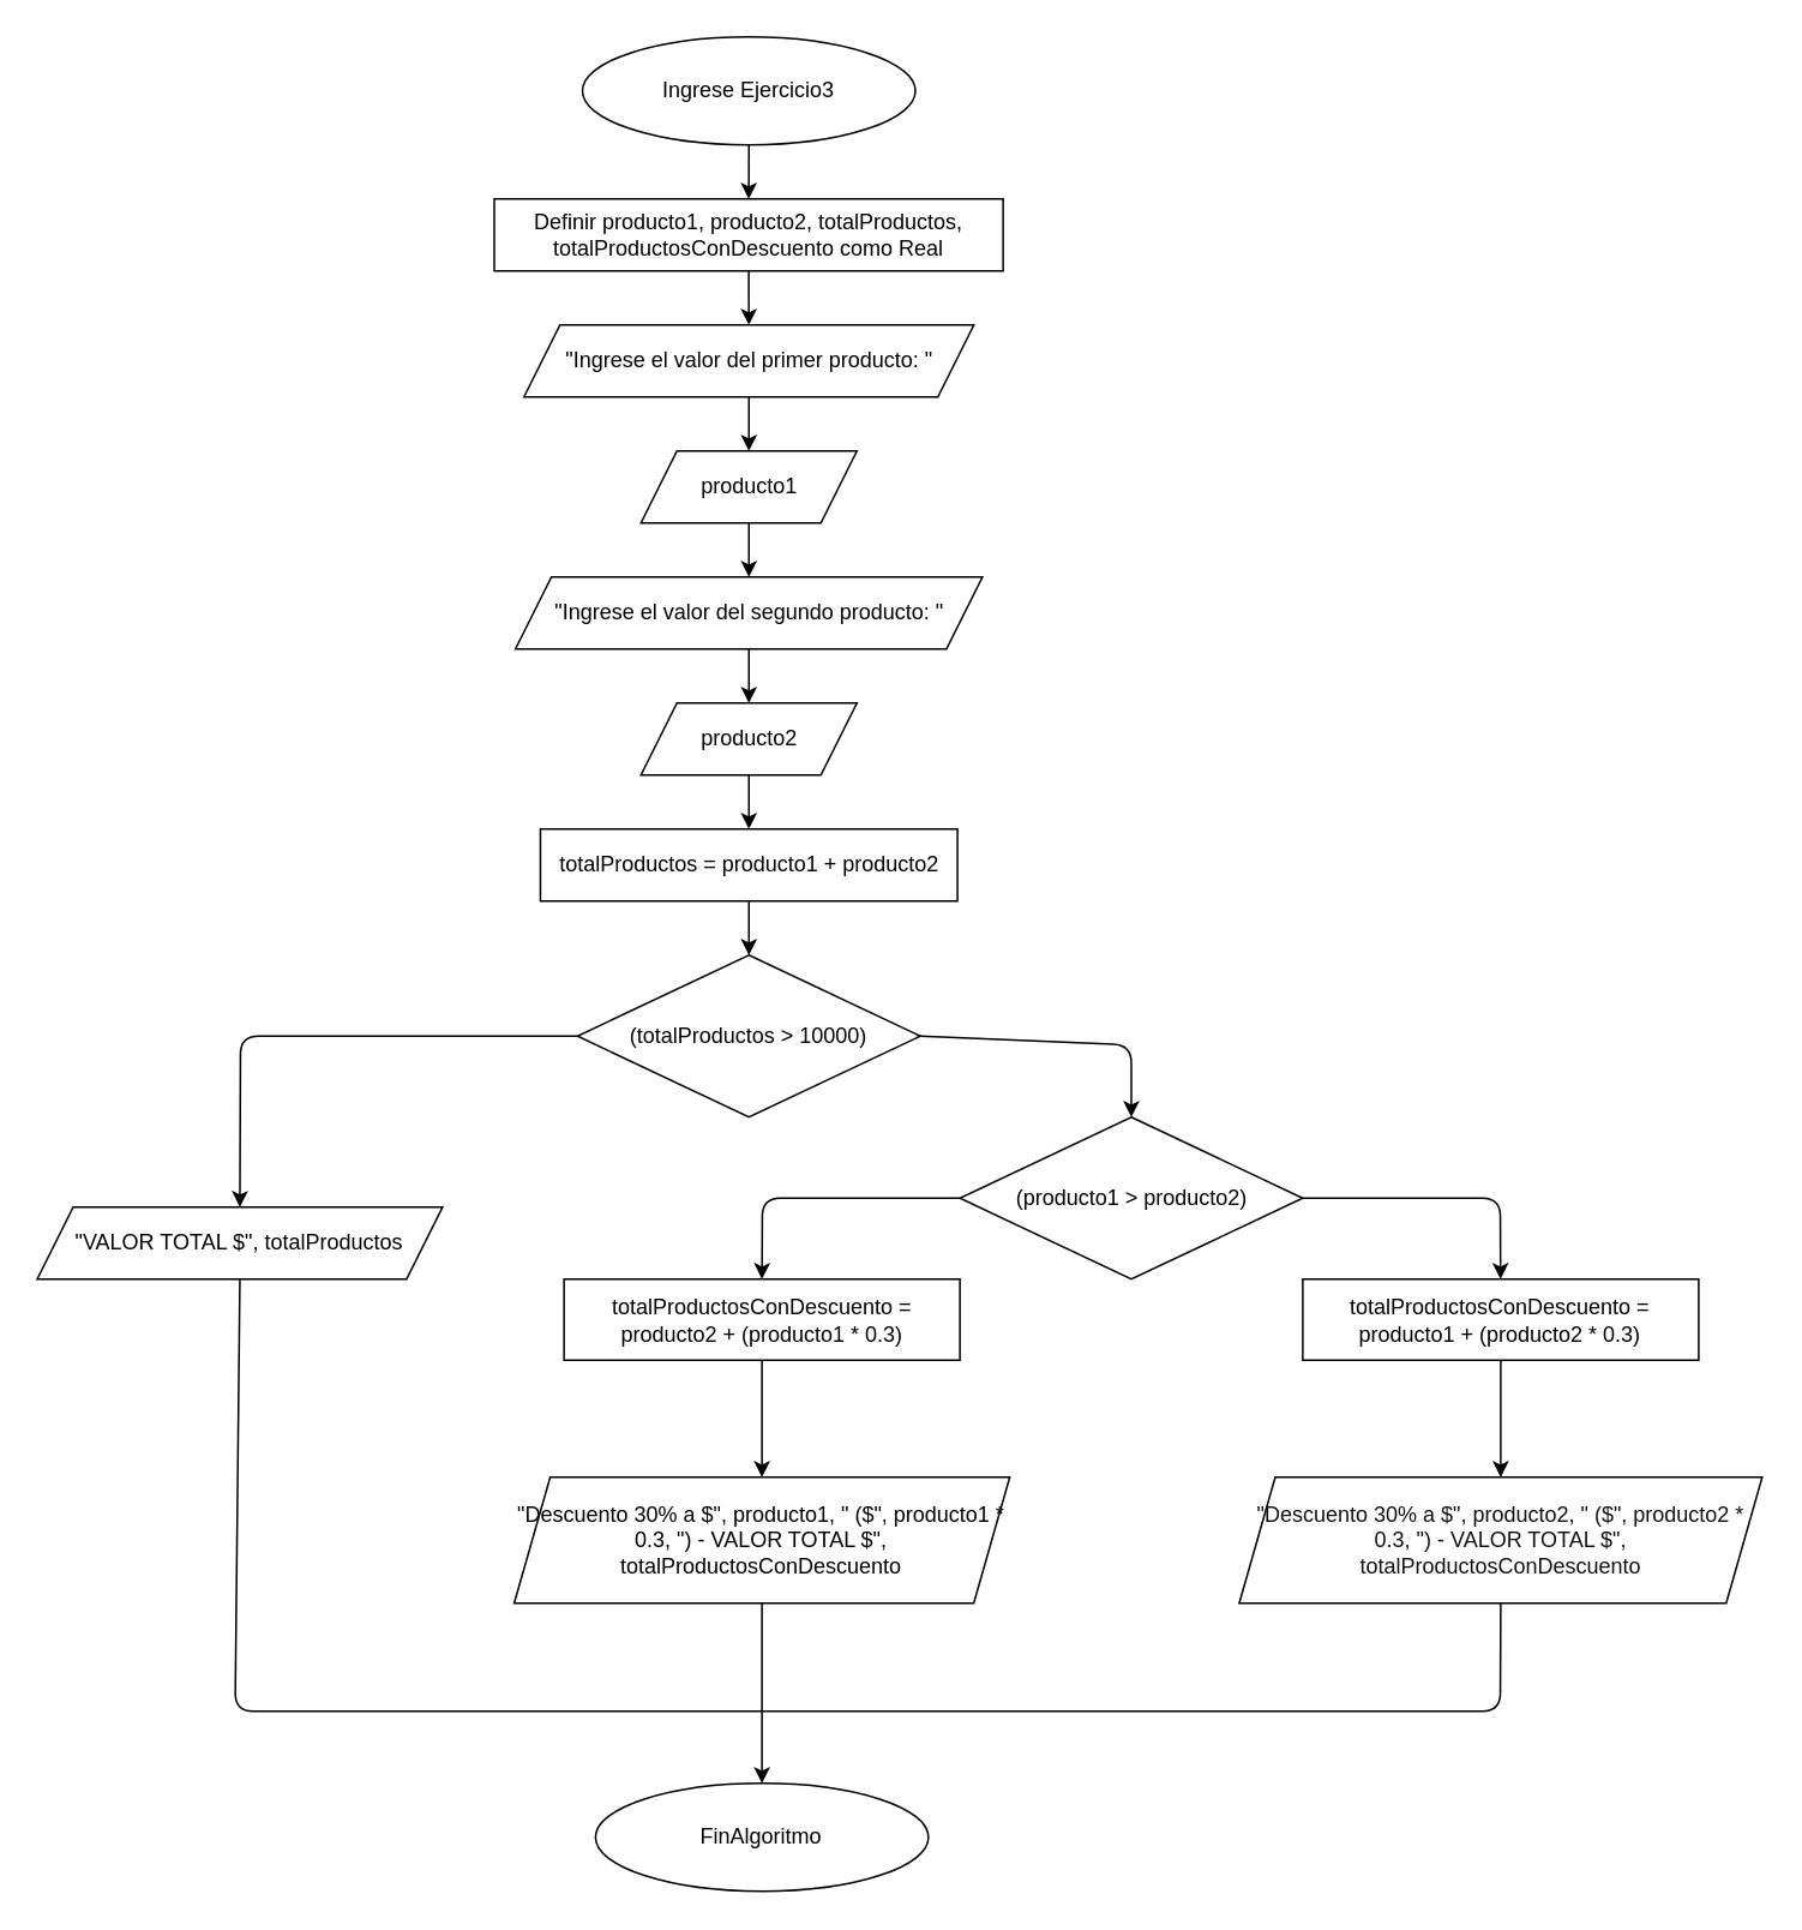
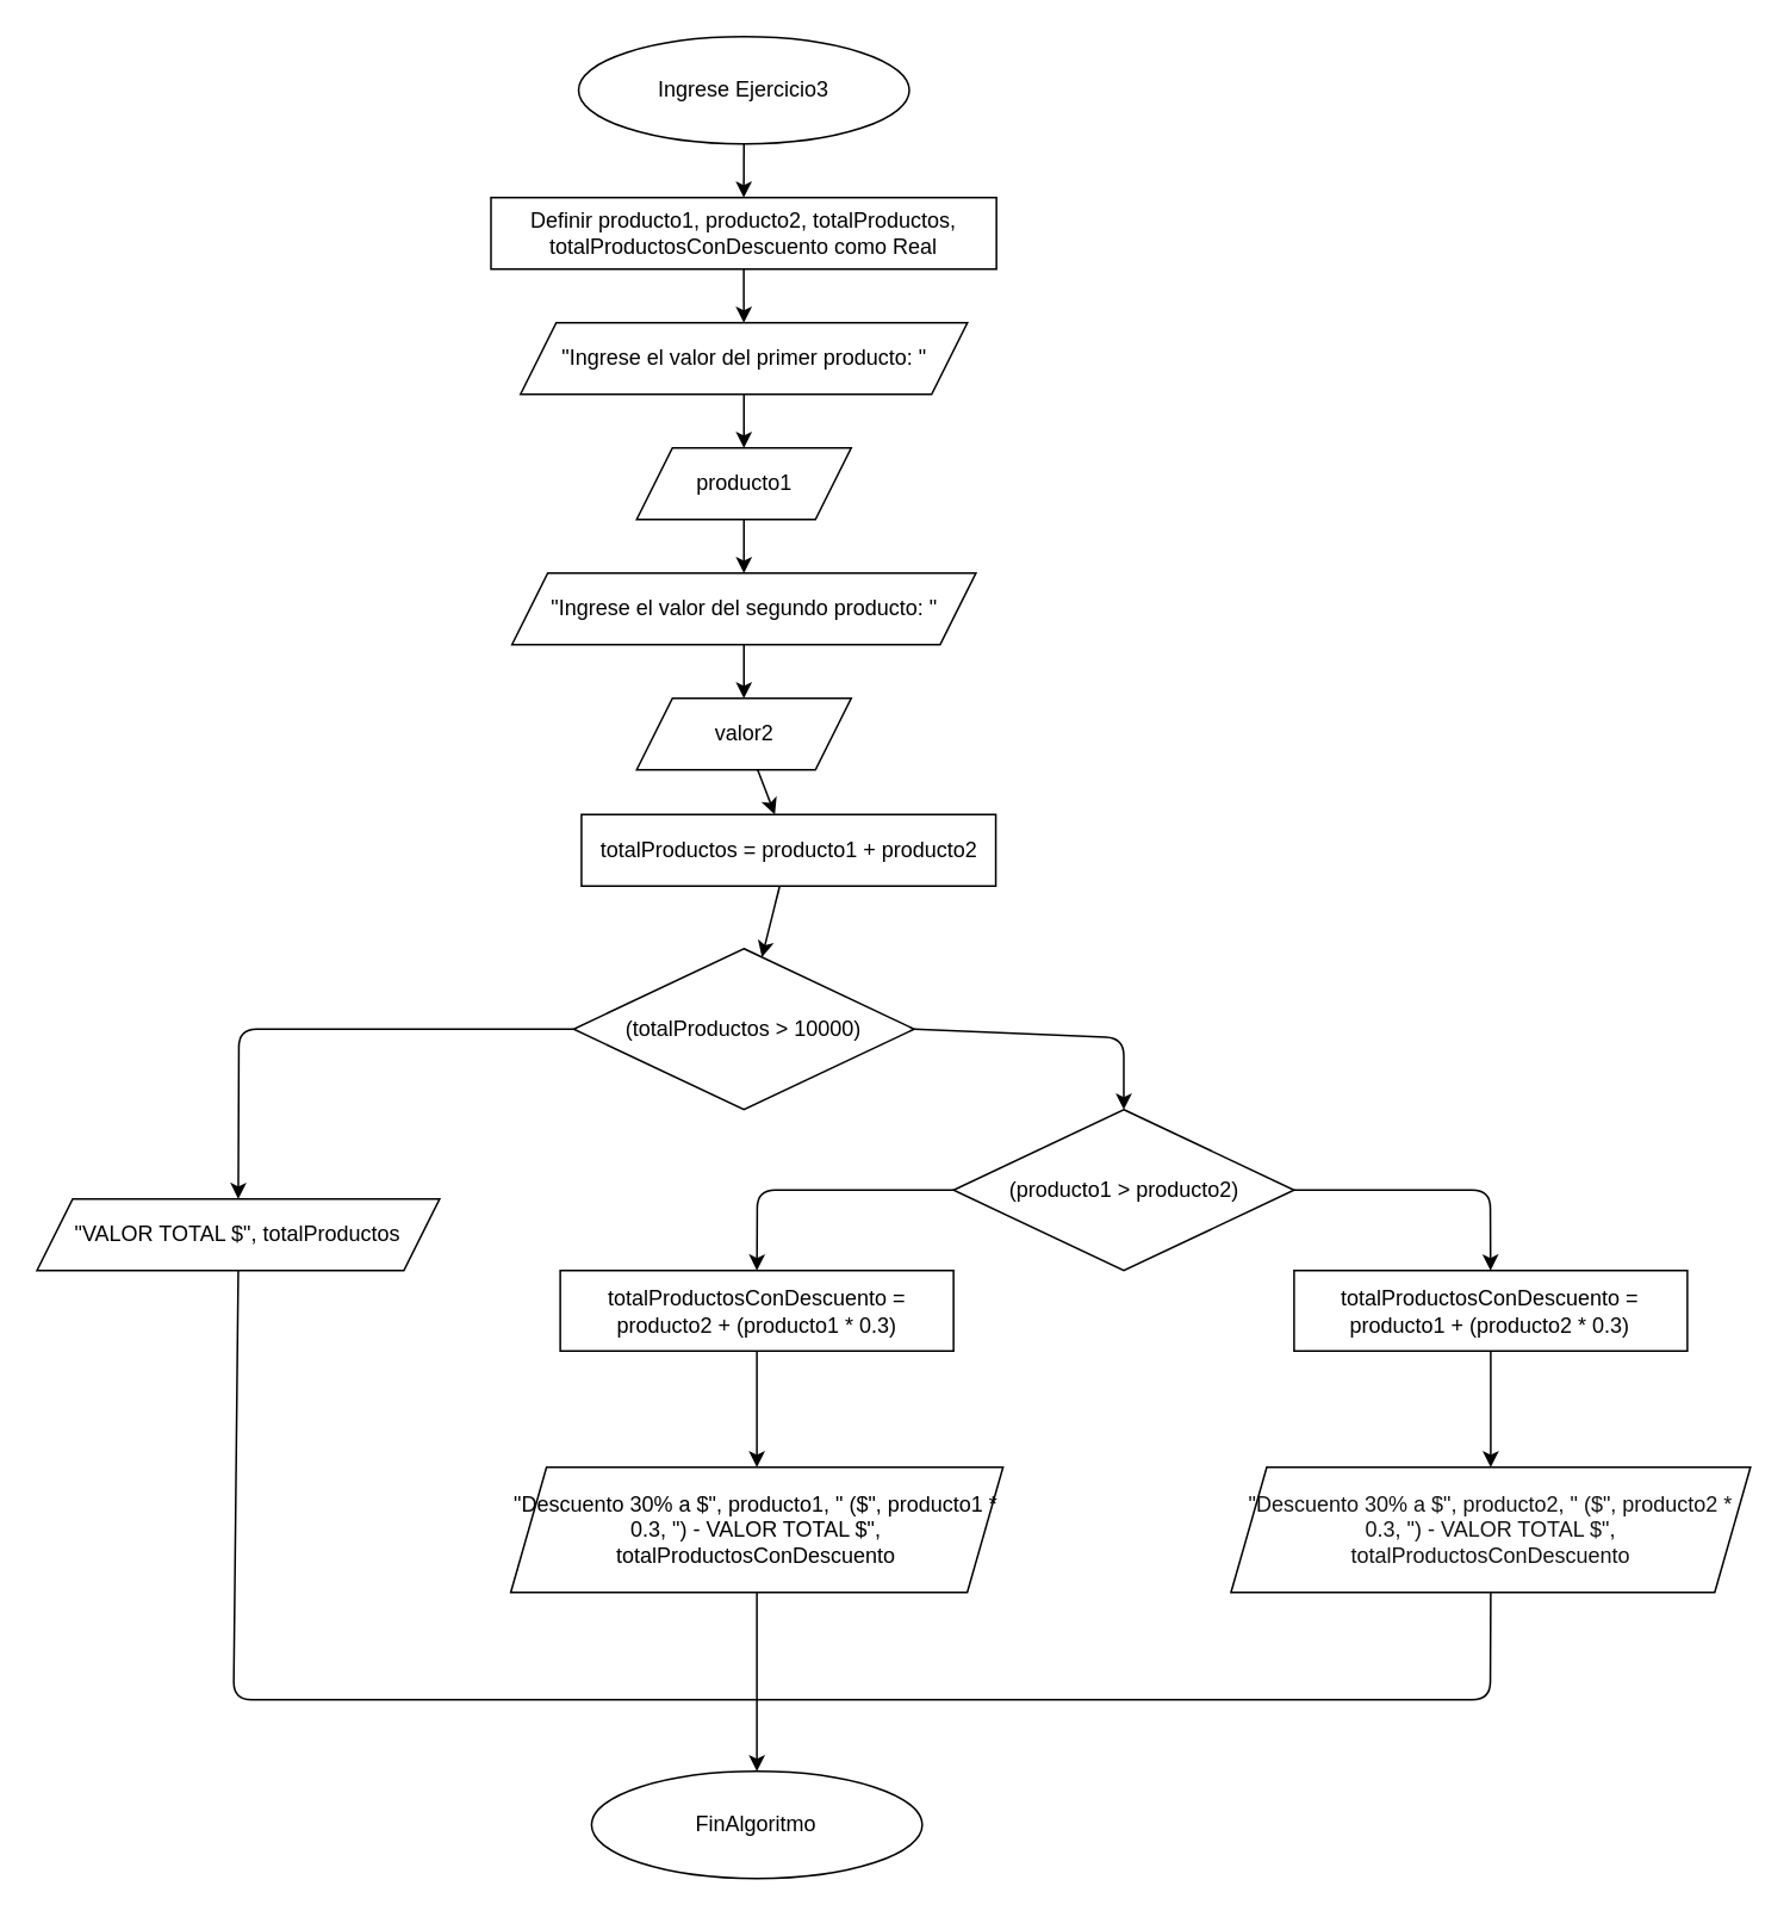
  <mxCell id="0" />
  <mxCell id="1" parent="0" />
  <mxCell id="2" value="" style="edgeStyle=none;html=1;" edge="1" parent="1" source="3" target="5"><mxGeometry relative="1" as="geometry" /></mxCell>
  <mxCell id="3" value="Ingrese Ejercicio3" style="ellipse;whiteSpace=wrap;html=1;" vertex="1" parent="1"><mxGeometry x="323" y="20" width="185" height="60" as="geometry" /></mxCell>
  <mxCell id="4" value="" style="edgeStyle=none;html=1;" edge="1" parent="1" source="5" target="7"><mxGeometry relative="1" as="geometry" /></mxCell>
  <mxCell id="5" value="Definir producto1, producto2, totalProductos, totalProductosConDescuento como Real" style="whiteSpace=wrap;html=1;" vertex="1" parent="1"><mxGeometry x="274" y="110" width="282.75" height="40" as="geometry" /></mxCell>
  <mxCell id="6" value="" style="edgeStyle=none;html=1;" edge="1" parent="1" source="7" target="9"><mxGeometry relative="1" as="geometry" /></mxCell>
  <mxCell id="7" value="&quot;Ingrese el valor del primer producto: &quot;" style="shape=parallelogram;perimeter=parallelogramPerimeter;whiteSpace=wrap;html=1;fixedSize=1;" vertex="1" parent="1"><mxGeometry x="290.5" y="180" width="250" height="40" as="geometry" /></mxCell>
  <mxCell id="8" value="" style="edgeStyle=none;html=1;" edge="1" parent="1" source="9" target="11"><mxGeometry relative="1" as="geometry" /></mxCell>
  <mxCell id="9" value="producto1" style="shape=parallelogram;perimeter=parallelogramPerimeter;whiteSpace=wrap;html=1;fixedSize=1;" vertex="1" parent="1"><mxGeometry x="355.5" y="250" width="120" height="40" as="geometry" /></mxCell>
  <mxCell id="10" value="" style="edgeStyle=none;html=1;" edge="1" parent="1" source="11" target="13"><mxGeometry relative="1" as="geometry" /></mxCell>
  <mxCell id="11" value="&quot;Ingrese el valor del segundo producto: &quot;" style="shape=parallelogram;perimeter=parallelogramPerimeter;whiteSpace=wrap;html=1;fixedSize=1;" vertex="1" parent="1"><mxGeometry x="285.75" y="320" width="259.5" height="40" as="geometry" /></mxCell>
  <mxCell id="12" value="" style="edgeStyle=none;html=1;" edge="1" parent="1" source="13" target="15"><mxGeometry relative="1" as="geometry" /></mxCell>
- <mxCell id="13" value="producto2" style="shape=parallelogram;perimeter=parallelogramPerimeter;whiteSpace=wrap;html=1;fixedSize=1;" vertex="1" parent="1"><mxGeometry x="355.5" y="390" width="120" height="40" as="geometry" /></mxCell>
+ <mxCell id="13" value="valor2" style="shape=parallelogram;perimeter=parallelogramPerimeter;whiteSpace=wrap;html=1;fixedSize=1;" vertex="1" parent="1"><mxGeometry x="355.5" y="390" width="120" height="40" as="geometry" /></mxCell>
  <mxCell id="14" value="" style="edgeStyle=none;html=1;" edge="1" parent="1" source="15" target="17"><mxGeometry relative="1" as="geometry" /></mxCell>
- <mxCell id="15" value="totalProductos = producto1 + producto2" style="whiteSpace=wrap;html=1;" vertex="1" parent="1"><mxGeometry x="299.63" y="460" width="231.75" height="40" as="geometry" /></mxCell>
+ <mxCell id="15" value="totalProductos = producto1 + producto2" style="whiteSpace=wrap;html=1;" vertex="1" parent="1"><mxGeometry x="324.63" y="455" width="231.75" height="40" as="geometry" /></mxCell>
  <mxCell id="16" value="" style="edgeStyle=none;html=1;exitX=1;exitY=0.5;exitDx=0;exitDy=0;entryX=0.5;entryY=0;entryDx=0;entryDy=0;" edge="1" parent="1" source="17" target="20"><mxGeometry relative="1" as="geometry"><Array as="points"><mxPoint x="628" y="580" /></Array></mxGeometry></mxCell>
  <mxCell id="17" value="(totalProductos &amp;gt; 10000)" style="rhombus;whiteSpace=wrap;html=1;" vertex="1" parent="1"><mxGeometry x="320.24" y="530" width="190.51" height="90" as="geometry" /></mxCell>
  <mxCell id="18" value="" style="edgeStyle=none;html=1;entryX=0.5;entryY=0;entryDx=0;entryDy=0;exitX=0;exitY=0.5;exitDx=0;exitDy=0;" edge="1" parent="1" source="20" target="24"><mxGeometry relative="1" as="geometry"><mxPoint x="418.255" y="710" as="targetPoint" /><Array as="points"><mxPoint x="423" y="665" /></Array></mxGeometry></mxCell>
  <mxCell id="19" value="" style="edgeStyle=none;html=1;exitX=1;exitY=0.5;exitDx=0;exitDy=0;" edge="1" parent="1" source="20" target="22"><mxGeometry relative="1" as="geometry"><Array as="points"><mxPoint x="833" y="665" /></Array></mxGeometry></mxCell>
  <mxCell id="20" value="(producto1 &amp;gt; producto2)" style="rhombus;whiteSpace=wrap;html=1;" vertex="1" parent="1"><mxGeometry x="532.75" y="620" width="190.51" height="90" as="geometry" /></mxCell>
  <mxCell id="21" value="" style="edgeStyle=none;html=1;" edge="1" parent="1" source="22" target="29"><mxGeometry relative="1" as="geometry" /></mxCell>
  <mxCell id="22" value="totalProductosConDescuento = producto1 + (producto2 * 0.3)" style="whiteSpace=wrap;html=1;" vertex="1" parent="1"><mxGeometry x="723.26" y="710" width="220" height="45" as="geometry" /></mxCell>
  <mxCell id="23" value="" style="edgeStyle=none;html=1;entryX=0.5;entryY=0;entryDx=0;entryDy=0;" edge="1" parent="1" source="24" target="28"><mxGeometry relative="1" as="geometry" /></mxCell>
  <mxCell id="24" value="totalProductosConDescuento = producto2 + (producto1 * 0.3)" style="whiteSpace=wrap;html=1;" vertex="1" parent="1"><mxGeometry x="312.75" y="710" width="220" height="45" as="geometry" /></mxCell>
  <mxCell id="25" value="FinAlgoritmo" style="ellipse;whiteSpace=wrap;html=1;" vertex="1" parent="1"><mxGeometry x="330.26" y="990" width="185" height="60" as="geometry" /></mxCell>
  <mxCell id="26" value="&quot;VALOR TOTAL $&quot;, totalProductos" style="shape=parallelogram;perimeter=parallelogramPerimeter;whiteSpace=wrap;html=1;fixedSize=1;" vertex="1" parent="1"><mxGeometry x="20" y="670" width="225.25" height="40" as="geometry" /></mxCell>
  <mxCell id="27" value="" style="endArrow=classic;html=1;exitX=0;exitY=0.5;exitDx=0;exitDy=0;entryX=0.5;entryY=0;entryDx=0;entryDy=0;" edge="1" parent="1" source="17" target="26"><mxGeometry width="50" height="50" relative="1" as="geometry"><mxPoint x="280" y="740" as="sourcePoint" /><mxPoint x="280" y="630" as="targetPoint" /><Array as="points"><mxPoint x="133" y="575" /></Array></mxGeometry></mxCell>
  <mxCell id="28" value="&quot;Descuento 30% a $&quot;, producto1, &quot; ($&quot;, producto1 * 0.3, &quot;) - VALOR TOTAL $&quot;, totalProductosConDescuento" style="shape=parallelogram;perimeter=parallelogramPerimeter;whiteSpace=wrap;html=1;fixedSize=1;" vertex="1" parent="1"><mxGeometry x="285.06" y="820" width="275.38" height="70" as="geometry" /></mxCell>
  <mxCell id="29" value="&lt;span style=&quot;color: rgb(18, 18, 18);&quot;&gt;&quot;Descuento 30% a $&quot;, producto2, &quot; ($&quot;, producto2 * 0.3, &quot;) - VALOR TOTAL $&quot;, totalProductosConDescuento&lt;/span&gt;" style="shape=parallelogram;perimeter=parallelogramPerimeter;whiteSpace=wrap;html=1;fixedSize=1;" vertex="1" parent="1"><mxGeometry x="687.96" y="820" width="290.6" height="70" as="geometry" /></mxCell>
  <mxCell id="30" value="" style="endArrow=none;html=1;exitX=0.5;exitY=1;exitDx=0;exitDy=0;" edge="1" parent="1" source="26"><mxGeometry width="50" height="50" relative="1" as="geometry"><mxPoint x="280" y="840" as="sourcePoint" /><mxPoint x="420" y="950" as="targetPoint" /><Array as="points"><mxPoint x="130" y="950" /></Array></mxGeometry></mxCell>
  <mxCell id="31" value="" style="endArrow=none;html=1;entryX=0.5;entryY=1;entryDx=0;entryDy=0;" edge="1" parent="1" target="29"><mxGeometry width="50" height="50" relative="1" as="geometry"><mxPoint x="420" y="950" as="sourcePoint" /><mxPoint x="330" y="790" as="targetPoint" /><Array as="points"><mxPoint x="833" y="950" /></Array></mxGeometry></mxCell>
  <mxCell id="32" value="" style="endArrow=classic;html=1;exitX=0.5;exitY=1;exitDx=0;exitDy=0;entryX=0.5;entryY=0;entryDx=0;entryDy=0;" edge="1" parent="1" source="28" target="25"><mxGeometry width="50" height="50" relative="1" as="geometry"><mxPoint x="280" y="840" as="sourcePoint" /><mxPoint x="340" y="890" as="targetPoint" /></mxGeometry></mxCell>
